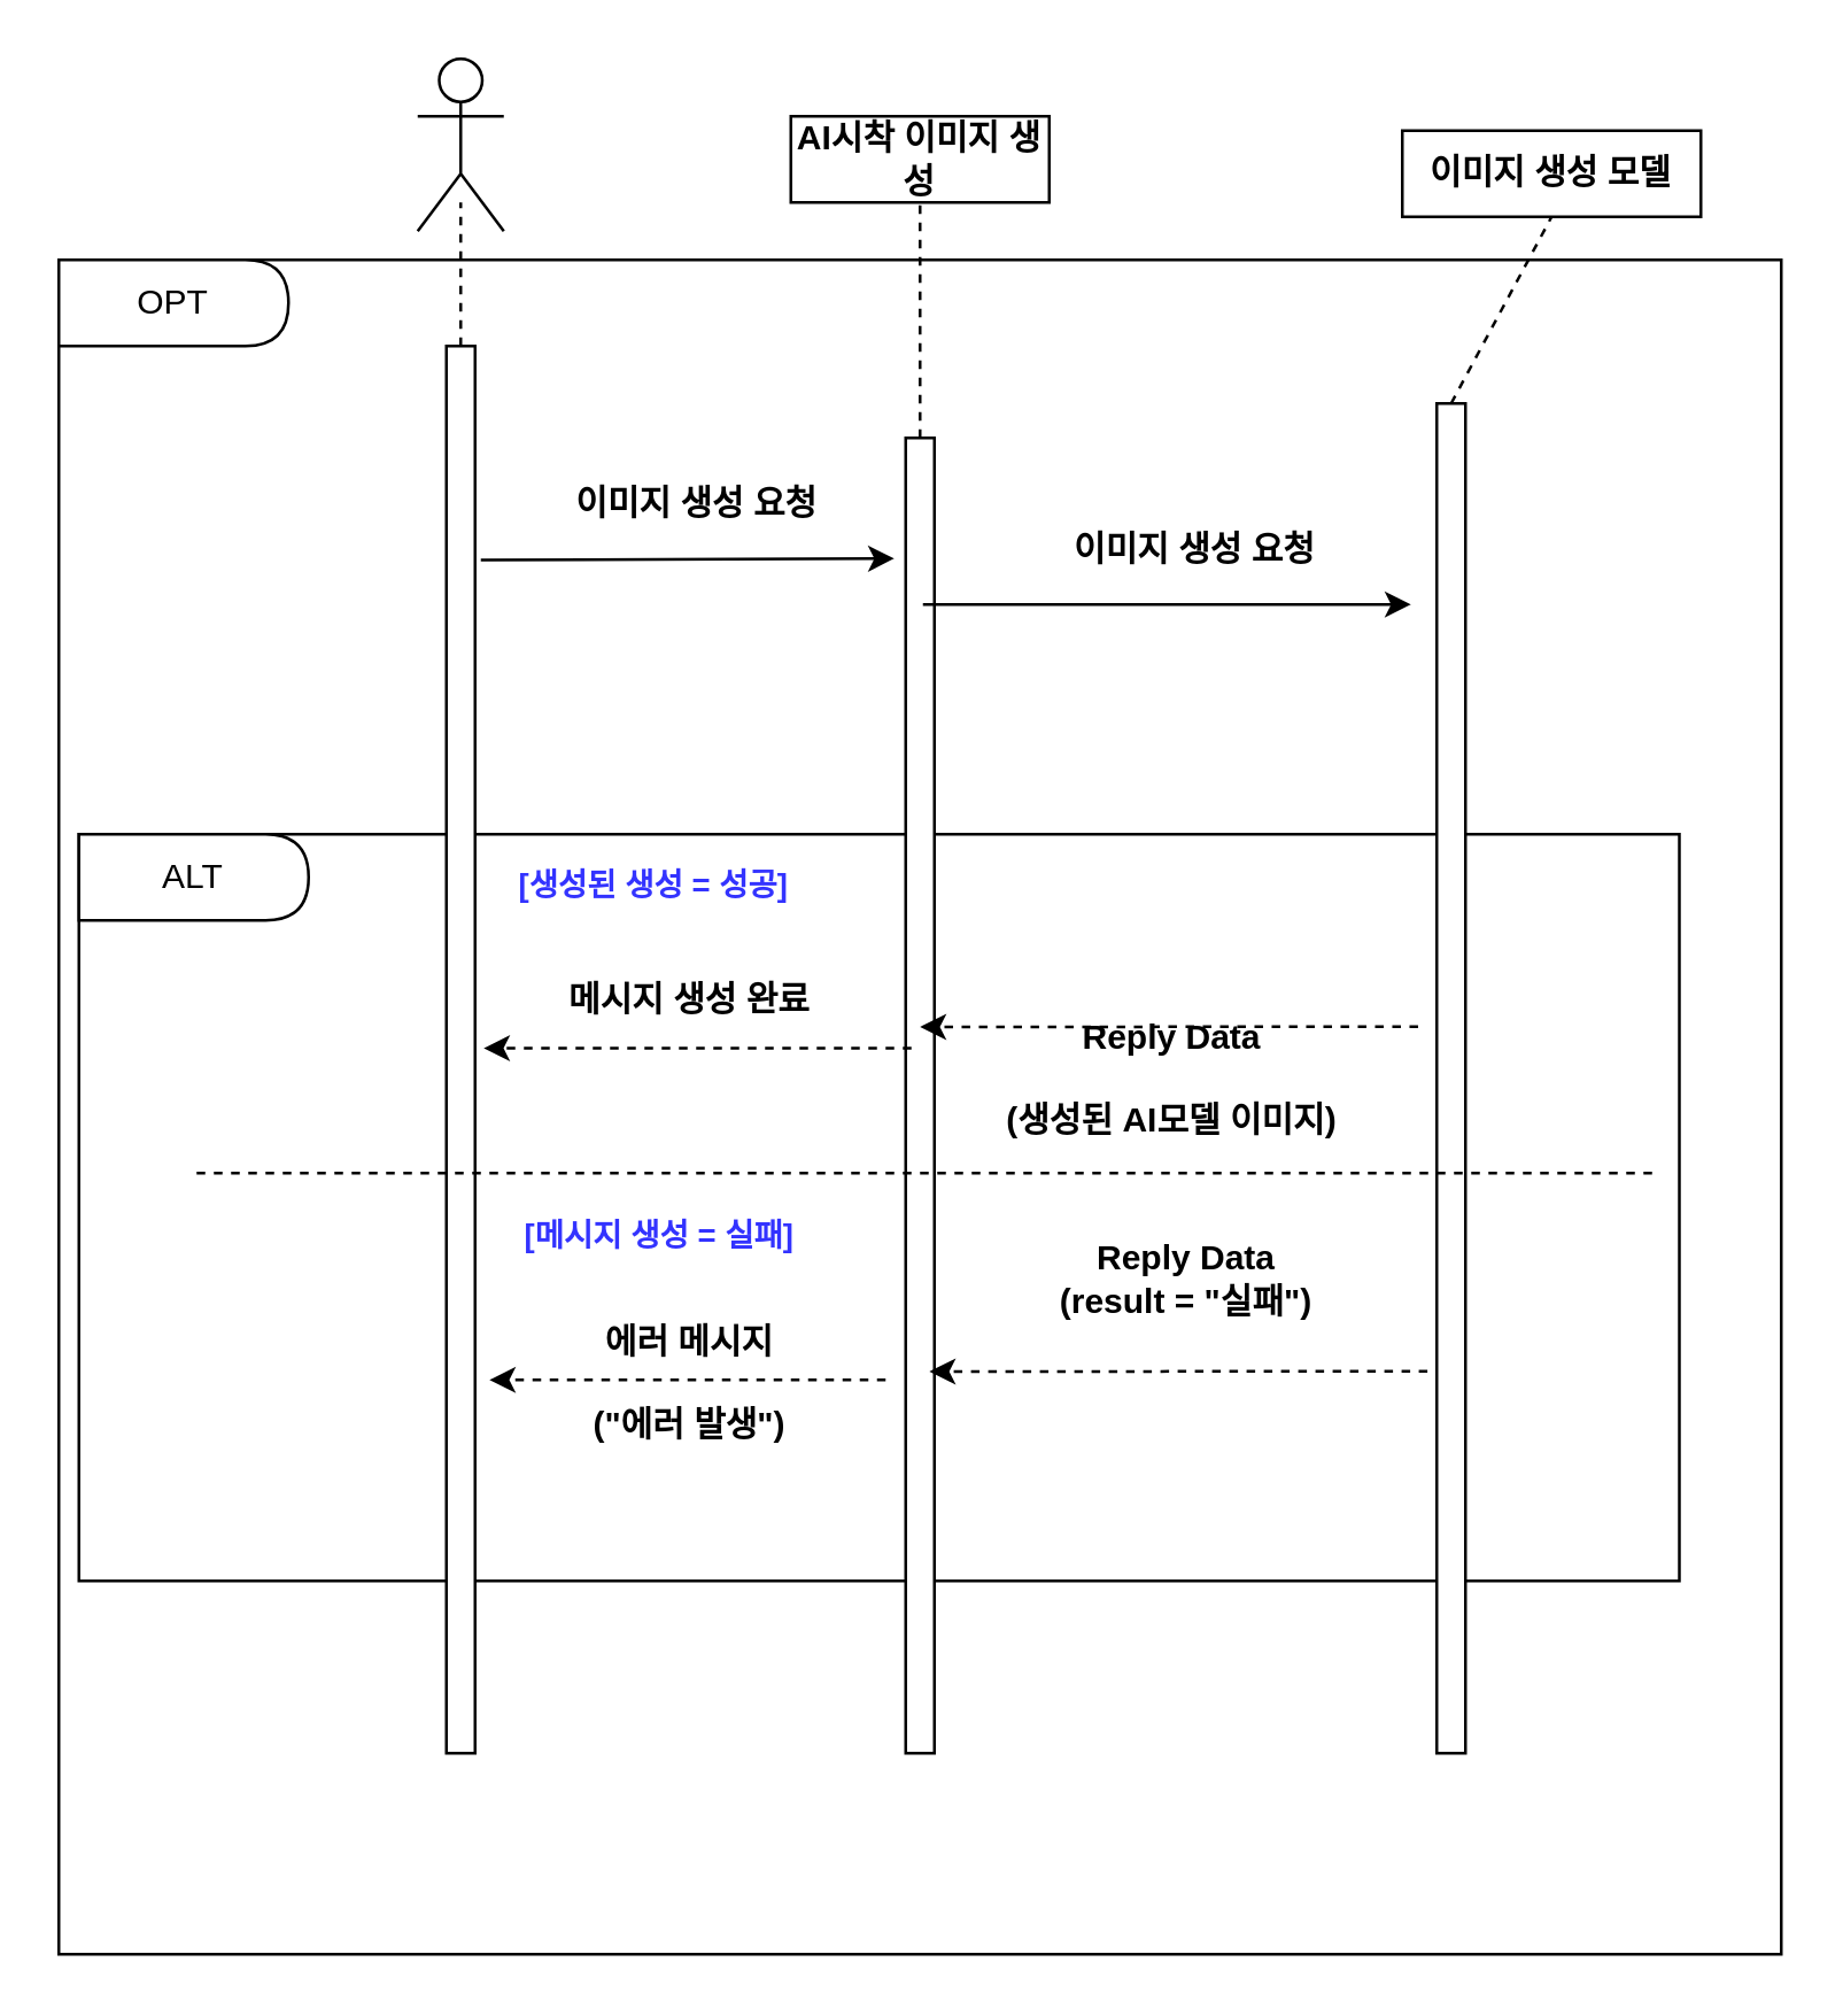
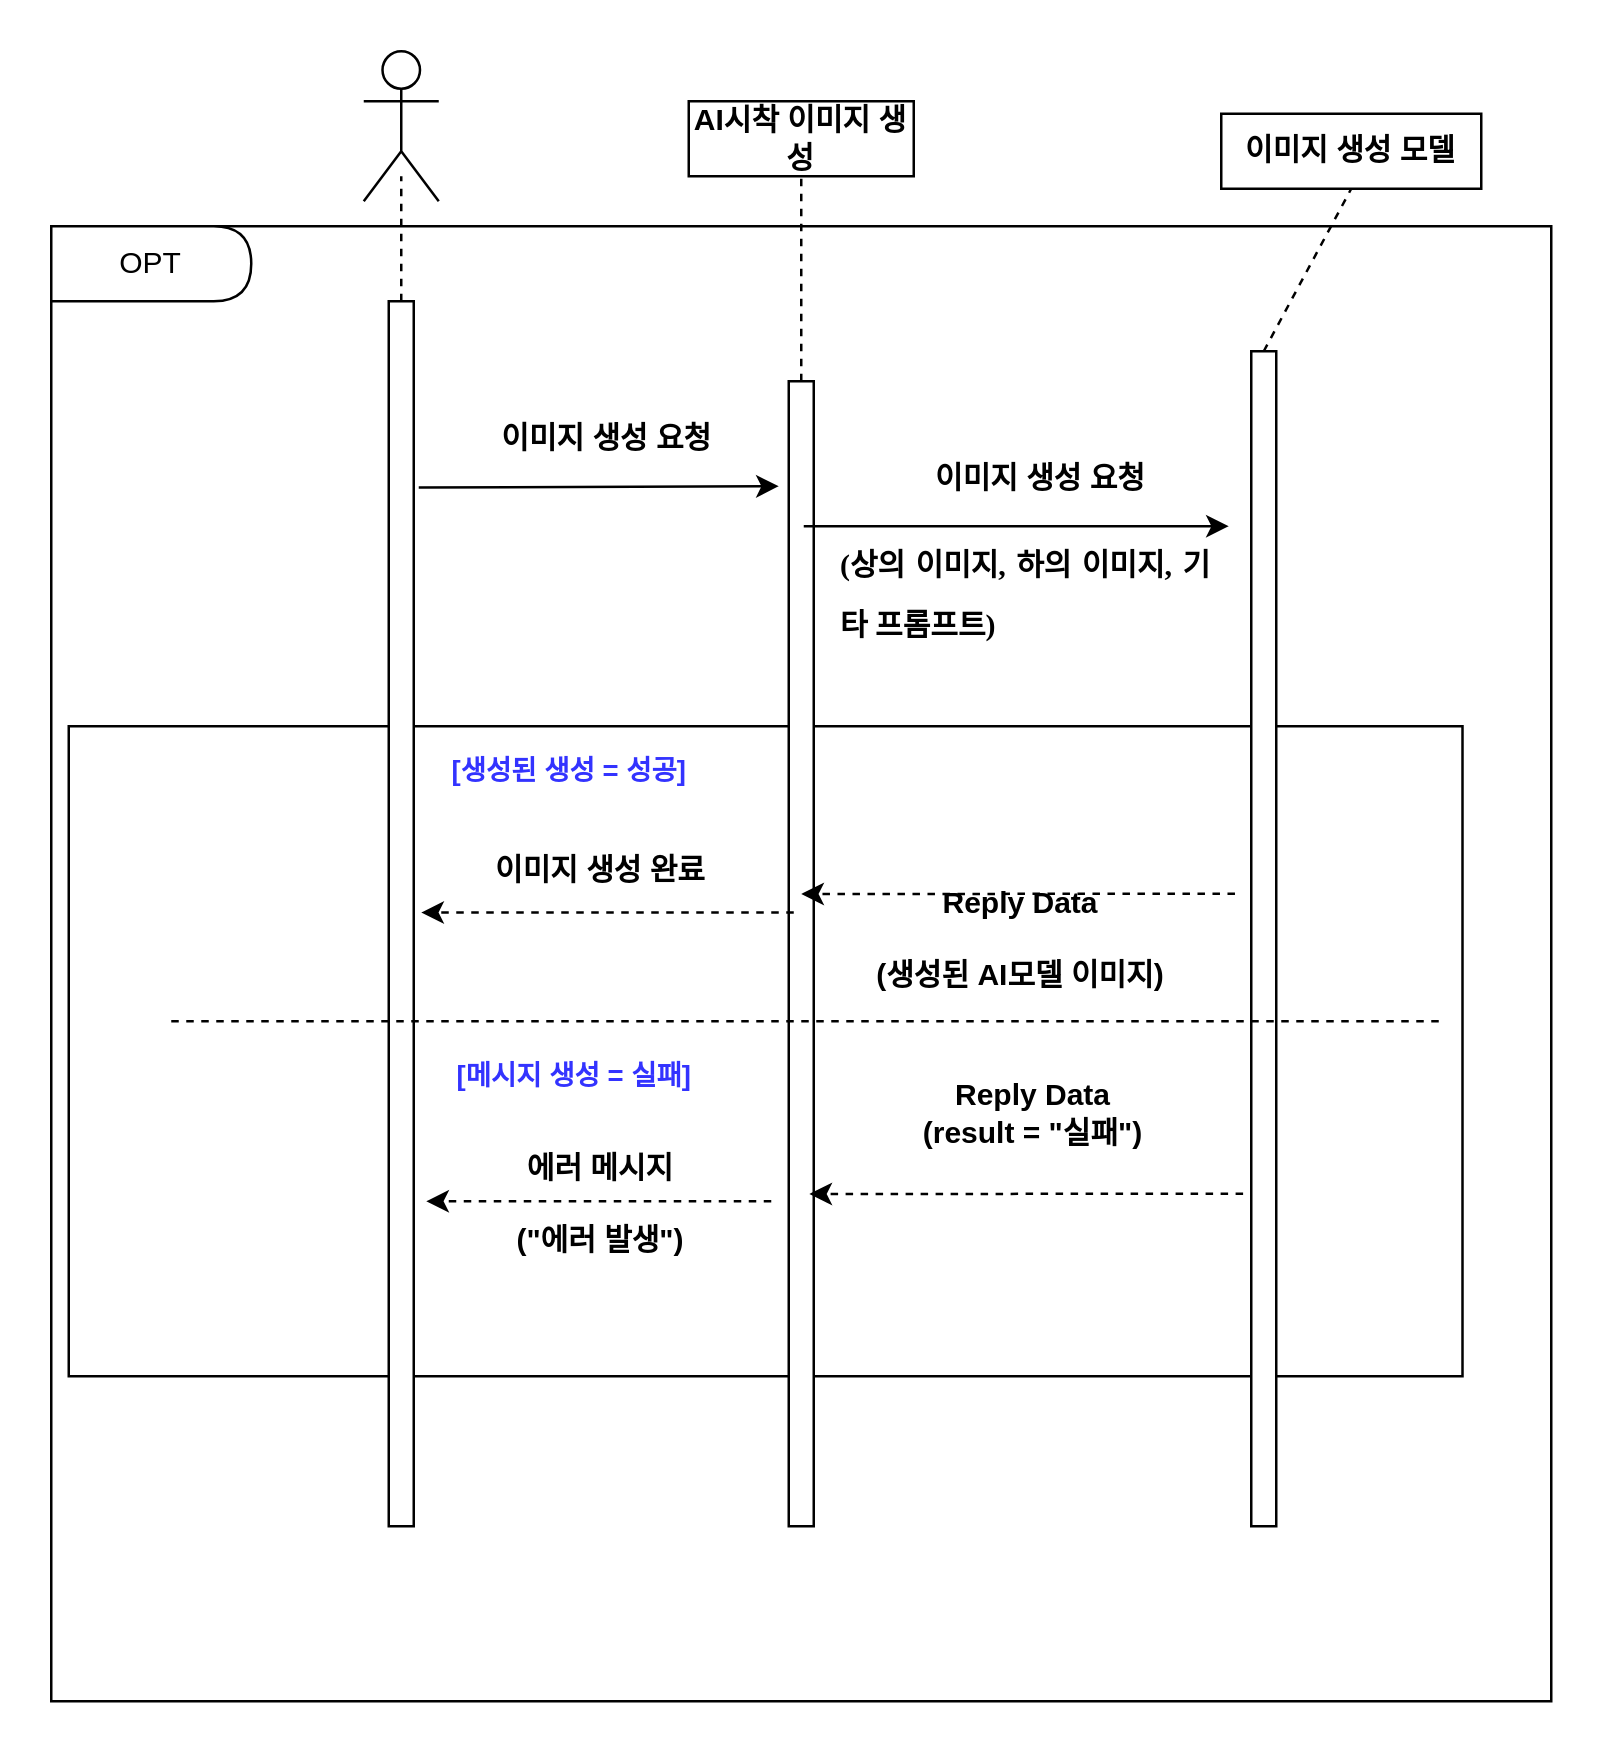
  <mxCell id="0" />
  <mxCell id="1" parent="0" />
  <mxCell id="2" value="&lt;b&gt;Server&lt;/b&gt;" style="shape=umlActor;verticalLabelPosition=bottom;verticalAlign=top;html=1;outlineConnect=0;" parent="1" vertex="1"><mxGeometry x="145" y="20" width="30" height="60" as="geometry" /></mxCell>
  <mxCell id="3" value="" style="rounded=0;whiteSpace=wrap;html=1;" parent="1" vertex="1"><mxGeometry x="20" y="90" width="600" height="590" as="geometry" /></mxCell>
  <mxCell id="4" value="" style="rounded=0;whiteSpace=wrap;html=1;" parent="1" vertex="1"><mxGeometry x="27" y="290" width="557.5" height="260" as="geometry" /></mxCell>
  <mxCell id="5" value="" style="rounded=0;whiteSpace=wrap;html=1;" parent="1" vertex="1"><mxGeometry x="155" y="120" width="10" height="490" as="geometry" /></mxCell>
  <mxCell id="6" value="" style="rounded=0;whiteSpace=wrap;html=1;" parent="1" vertex="1"><mxGeometry x="315" y="152" width="10" height="458" as="geometry" /></mxCell>
  <mxCell id="7" value="" style="rounded=0;whiteSpace=wrap;html=1;" parent="1" vertex="1"><mxGeometry x="500" y="140" width="10" height="470" as="geometry" /></mxCell>
  <mxCell id="8" value="&lt;b&gt;AI시착 이미지 생성&lt;/b&gt;" style="rounded=0;whiteSpace=wrap;html=1;" parent="1" vertex="1"><mxGeometry x="275" y="40" width="90" height="30" as="geometry" /></mxCell>
  <mxCell id="9" value="" style="endArrow=none;dashed=1;html=1;rounded=0;entryX=0.5;entryY=1;entryDx=0;entryDy=0;exitX=0.5;exitY=0;exitDx=0;exitDy=0;" parent="1" source="6" target="8" edge="1"><mxGeometry width="50" height="50" relative="1" as="geometry"><mxPoint x="490" y="290" as="sourcePoint" /><mxPoint x="540" y="240" as="targetPoint" /></mxGeometry></mxCell>
  <mxCell id="10" value="" style="endArrow=none;dashed=1;html=1;rounded=0;" parent="1" source="5" edge="1"><mxGeometry width="50" height="50" relative="1" as="geometry"><mxPoint x="490" y="290" as="sourcePoint" /><mxPoint x="160" y="70" as="targetPoint" /></mxGeometry></mxCell>
  <mxCell id="11" value="&lt;b&gt;이미지 생성 모델&lt;/b&gt;" style="rounded=0;whiteSpace=wrap;html=1;" parent="1" vertex="1"><mxGeometry x="488" y="45" width="104" height="30" as="geometry" /></mxCell>
  <mxCell id="12" value="" style="endArrow=none;dashed=1;html=1;rounded=0;entryX=0.5;entryY=1;entryDx=0;entryDy=0;exitX=0.5;exitY=0;exitDx=0;exitDy=0;" parent="1" source="7" target="11" edge="1"><mxGeometry width="50" height="50" relative="1" as="geometry"><mxPoint x="490" y="290" as="sourcePoint" /><mxPoint x="540" y="240" as="targetPoint" /></mxGeometry></mxCell>
  <mxCell id="13" value="" style="endArrow=classic;html=1;rounded=0;exitX=1.2;exitY=0.152;exitDx=0;exitDy=0;exitPerimeter=0;" parent="1" source="5" edge="1"><mxGeometry width="50" height="50" relative="1" as="geometry"><mxPoint x="490" y="290" as="sourcePoint" /><mxPoint x="311" y="194" as="targetPoint" /></mxGeometry></mxCell>
  <mxCell id="14" value="&lt;b&gt;이미지 생성 요청&lt;/b&gt;" style="text;html=1;align=center;verticalAlign=middle;whiteSpace=wrap;rounded=0;" parent="1" vertex="1"><mxGeometry x="175" y="160" width="135" height="30" as="geometry" /></mxCell>
  <mxCell id="15" value="" style="endArrow=classic;html=1;rounded=0;exitX=-0.112;exitY=0.667;exitDx=0;exitDy=0;exitPerimeter=0;entryX=1.039;entryY=0.618;entryDx=0;entryDy=0;entryPerimeter=0;dashed=1;" parent="1" edge="1"><mxGeometry width="50" height="50" relative="1" as="geometry"><mxPoint x="493.49" y="357" as="sourcePoint" /><mxPoint x="320" y="357.09" as="targetPoint" /></mxGeometry></mxCell>
  <mxCell id="16" value="&lt;b&gt;Reply Data&lt;/b&gt;&lt;div&gt;&lt;b&gt;&lt;br&gt;&lt;/b&gt;&lt;/div&gt;&lt;div&gt;&lt;b&gt;(&lt;/b&gt;&lt;b style=&quot;background-color: initial;&quot;&gt;생성된 AI모델 이미지)&lt;/b&gt;&lt;/div&gt;" style="text;html=1;align=center;verticalAlign=middle;whiteSpace=wrap;rounded=0;" parent="1" vertex="1"><mxGeometry x="342.75" y="360" width="130" height="30" as="geometry" /></mxCell>
  <mxCell id="17" value="" style="endArrow=classic;html=1;rounded=0;exitX=-0.112;exitY=0.667;exitDx=0;exitDy=0;exitPerimeter=0;entryX=1.054;entryY=0.966;entryDx=0;entryDy=0;entryPerimeter=0;dashed=1;" parent="1" edge="1"><mxGeometry width="50" height="50" relative="1" as="geometry"><mxPoint x="317" y="364.5" as="sourcePoint" /><mxPoint x="168" y="364.5" as="targetPoint" /></mxGeometry></mxCell>
- <mxCell id="18" value="&lt;b&gt;메시지 생성 완료&lt;/b&gt;" style="text;html=1;align=center;verticalAlign=middle;whiteSpace=wrap;rounded=0;" parent="1" vertex="1"><mxGeometry x="175" y="333" width="130" height="30" as="geometry" /></mxCell>
+ <mxCell id="18" value="&lt;b&gt;이미지 생성 완료&lt;/b&gt;" style="text;html=1;align=center;verticalAlign=middle;whiteSpace=wrap;rounded=0;" parent="1" vertex="1"><mxGeometry x="175" y="333" width="130" height="30" as="geometry" /></mxCell>
  <mxCell id="19" value="OPT&lt;span style=&quot;color: rgba(0, 0, 0, 0); font-family: monospace; font-size: 0px; text-align: start; text-wrap: nowrap;&quot;&gt;%3CmxGraphModel%3E%3Croot%3E%3CmxCell%20id%3D%220%22%2F%3E%3CmxCell%20id%3D%221%22%20parent%3D%220%22%2F%3E%3CmxCell%20id%3D%222%22%20value%3D%22%ED%9A%8C%EC%9B%90%EA%B0%80%EC%9E%85%20%EC%9A%94%EC%B2%AD%26lt%3Bdiv%26gt%3B(ID%2C%20%EB%B9%84%EB%B0%80%EB%B2%88%ED%98%B8%2C%20%EB%8B%89%EB%84%A4%EC%9E%84%2C%20%EC%9D%B4%EB%A6%84%2C%20%EC%84%B1%EB%B3%84%2C%20%EC%9D%B4%EB%A9%94%EC%9D%BC)%26lt%3B%2Fdiv%26gt%3B%22%20style%3D%22text%3Bhtml%3D1%3Balign%3Dcenter%3BverticalAlign%3Dmiddle%3BwhiteSpace%3Dwrap%3Brounded%3D0%3B%22%20vertex%3D%221%22%20parent%3D%221%22%3E%3CmxGeometry%20x%3D%22235%22%20y%3D%22-820%22%20width%3D%22125%22%20height%3D%2230%22%20as%3D%22geometry%22%2F%3E%3C%2FmxCell%3E%3C%2Froot%3E%3C%2FmxGraphModel%3E&lt;/span&gt;" style="shape=delay;whiteSpace=wrap;html=1;" parent="1" vertex="1"><mxGeometry x="20" y="90" width="80" height="30" as="geometry" /></mxCell>
- <mxCell id="20" value="ALT" style="shape=delay;whiteSpace=wrap;html=1;" parent="1" vertex="1"><mxGeometry x="27" y="290" width="80" height="30" as="geometry" /></mxCell>
  <mxCell id="21" value="&lt;b&gt;이미지 생성 요청&lt;/b&gt;" style="text;html=1;align=center;verticalAlign=middle;whiteSpace=wrap;rounded=0;" vertex="1" parent="1"><mxGeometry x="341" y="176" width="150" height="30" as="geometry" /></mxCell>
  <mxCell id="22" value="" style="endArrow=classic;html=1;rounded=0;" edge="1" parent="1"><mxGeometry width="50" height="50" relative="1" as="geometry"><mxPoint x="321" y="210" as="sourcePoint" /><mxPoint x="491" y="210" as="targetPoint" /></mxGeometry></mxCell>
  <mxCell id="23" value="&lt;span style=&quot;font-size: 11px;&quot;&gt;&lt;b&gt;[생성된 생성 = 성공]&lt;/b&gt;&lt;/span&gt;" style="text;html=1;align=center;verticalAlign=middle;whiteSpace=wrap;rounded=0;fontColor=#3333FF;" vertex="1" parent="1"><mxGeometry x="155" y="293" width="145" height="30" as="geometry" /></mxCell>
  <mxCell id="24" value="&lt;span style=&quot;font-size: 11px;&quot;&gt;&lt;b&gt;[메시지 생성 = 실패]&lt;/b&gt;&lt;/span&gt;" style="text;html=1;align=center;verticalAlign=middle;whiteSpace=wrap;rounded=0;fontColor=#3333FF;" vertex="1" parent="1"><mxGeometry x="157" y="415" width="145" height="30" as="geometry" /></mxCell>
  <mxCell id="25" value="&lt;b&gt;Reply Data&lt;/b&gt;&lt;div&gt;&lt;b&gt;(result = &quot;실패&quot;)&lt;/b&gt;&lt;/div&gt;" style="text;html=1;align=center;verticalAlign=middle;whiteSpace=wrap;rounded=0;" vertex="1" parent="1"><mxGeometry x="367.75" y="430" width="90" height="30" as="geometry" /></mxCell>
  <mxCell id="26" value="&lt;b&gt;에러 메시지&lt;/b&gt;&lt;div&gt;&lt;b&gt;&lt;br&gt;&lt;/b&gt;&lt;/div&gt;&lt;div&gt;&lt;b&gt;(&quot;에러 발생&quot;)&lt;/b&gt;&lt;/div&gt;" style="text;html=1;align=center;verticalAlign=middle;whiteSpace=wrap;rounded=0;" vertex="1" parent="1"><mxGeometry x="175" y="466" width="130" height="30" as="geometry" /></mxCell>
  <mxCell id="27" value="" style="endArrow=classic;html=1;rounded=0;exitX=-0.112;exitY=0.667;exitDx=0;exitDy=0;exitPerimeter=0;entryX=1.039;entryY=0.618;entryDx=0;entryDy=0;entryPerimeter=0;dashed=1;" edge="1" parent="1"><mxGeometry width="50" height="50" relative="1" as="geometry"><mxPoint x="496.74" y="477" as="sourcePoint" /><mxPoint x="323.25" y="477.09" as="targetPoint" /></mxGeometry></mxCell>
  <mxCell id="28" value="" style="endArrow=classic;html=1;rounded=0;dashed=1;" edge="1" parent="1"><mxGeometry width="50" height="50" relative="1" as="geometry"><mxPoint x="308" y="480" as="sourcePoint" /><mxPoint x="170" y="480" as="targetPoint" /></mxGeometry></mxCell>
  <mxCell id="29" value="" style="endArrow=none;dashed=1;html=1;rounded=0;" edge="1" parent="1"><mxGeometry width="50" height="50" relative="1" as="geometry"><mxPoint x="575" y="408" as="sourcePoint" /><mxPoint x="65" y="408" as="targetPoint" /></mxGeometry></mxCell>
+ <mxCell id="30" value="&lt;p style=&quot;margin: 0pt 0px; padding: 0px; text-align: justify; line-height: 21.333px; font-family: 바탕;&quot; class=&quot;HStyle0&quot;&gt;&lt;span style=&quot;margin: 0px; padding: 0px; position: relative; font-family: &amp;quot;맑은 고딕&amp;quot;; line-height: 23.467px;&quot;&gt;&lt;font style=&quot;font-size: 12px;&quot;&gt;&lt;b&gt;(상의 이미지, 하의 이미지, 기타 프롬프트)&lt;/b&gt;&lt;/font&gt;&lt;/span&gt;&lt;/p&gt;&lt;div style=&quot;margin: 0px; padding: 0px; font-size: medium; text-align: start;&quot; data-jsonlen=&quot;5596&quot; data-hjsonver=&quot;1.0&quot; id=&quot;hwpEditorBoardContent&quot;&gt;&lt;/div&gt;" style="text;html=1;align=center;verticalAlign=middle;whiteSpace=wrap;rounded=0;" vertex="1" parent="1"><mxGeometry x="335" y="223" width="150" height="30" as="geometry" /></mxCell>
